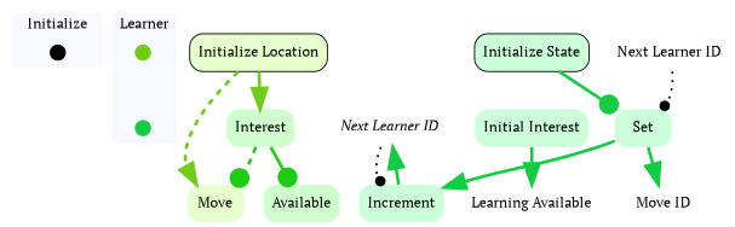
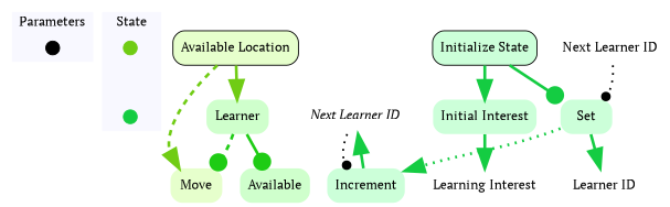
  digraph {
    concentrate=true
    fontname="PT Serif"
    node [color=black fontname="PT Serif" shape=none style="rounded,filled"]
    edge [fontname="PT Serif" arrowsize=2.0 color="0.375, 0.9 , 0.8" penwidth=3.0]
    contextOverview [fixedsize=true fontcolor=white height=.2 shape=point style=filled width=.2]
    initializeLocationOverview [color="0.25, 0.9 , 0.8" fixedsize=true fontcolor=white height=.2 shape=point style=filled width=.2]
    initializeStateOverview [color="0.375, 0.9 , 0.8" fixedsize=true fontcolor=white height=.2 shape=point style=filled width=.2]
-   n4 [fillcolor="0.25, 0.2, 1.0" label="Initialize Location" shape=box]
-   n5 [color=gray fillcolor="0.324, 0.2, 1.0" label=Interest]
+   n4 [fillcolor="0.25, 0.2, 1.0" label="Available Location" shape=box]
+   n5 [color=gray fillcolor="0.324, 0.2, 1.0" label=Learner]
    n6 [color="0.25, 0.2, 1.0" label=Move]
    n7 [color="0.324, 0.2, 1.0" label=Available]
    n8 [color=none fillcolor=white fontsize=14 label=<<i>Next Learner ID</i>> style=filled]
    n9 [color="0.375, 0.2, 1.0" label=Increment]
-   n10 [color=none fillcolor=white fontsize=14 label="Learning Available" style=filled]
-   n11 [color=none fillcolor=white fontsize=14 label="Move ID" style=filled]
+   n10 [color=none fillcolor=white fontsize=14 label="Learning Interest" style=filled]
+   n11 [color=none fillcolor=white fontsize=14 label="Learner ID" style=filled]
    n12 [fillcolor="0.375, 0.2, 1.0" label="Initialize State" shape=box]
    n13 [color="0.375, 0.2, 1.0" label="Initial Interest"]
    n14 [color="0.375, 0.2, 1.0" label=Set]
    n15 [label="Next Learner ID" color="" style=""]
    subgraph cluster_1 {
      color=white
      fillcolor=ghostwhite
-     label=Initialize
+     label=Parameters
      labeljust=l
      style=filled
      contextOverview
    }
    subgraph cluster_2 {
      color=white
      fillcolor=ghostwhite
-     label=Learner
+     label=State
      labeljust=l
      nodesep=0.1
      style=filled
      initializeLocationOverview
      initializeStateOverview
    }
    initializeLocationOverview -> initializeStateOverview [style=invis arrowsize="" color="" penwidth=""]
    n4 -> n5 [color="0.25, 0.9 , 0.8"]
    n4 -> n6 [color="0.25, 0.9 , 0.8" headport=nw style=dashed]
    n5 -> n6 [arrowhead=dot color="0.324, 0.9 , 0.8" headport=ne style=dashed]
    n5 -> n7 [arrowhead=dot color="0.324, 0.9 , 0.8"]
    n8 -> n9 [arrowhead=dot color=black headport=nw penwidth=2.0 style=dotted arrowsize=""]
    n9 -> n8
+   n12 -> n13
    n12 -> n14 [arrowhead=dot]
    n13 -> n10
-   n14 -> n9
+   n14 -> n9 [style=dotted]
    n14 -> n11
    n15 -> n14 [arrowhead=dot color=black headport=ne penwidth=2.0 style=dotted arrowsize=""]
  }
